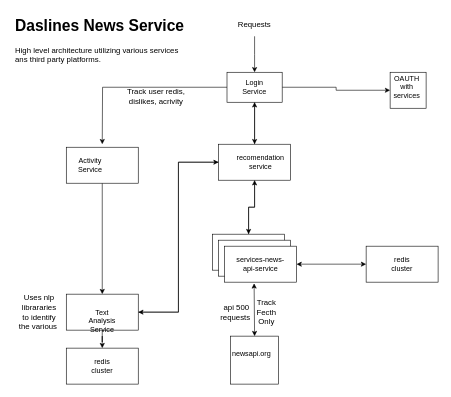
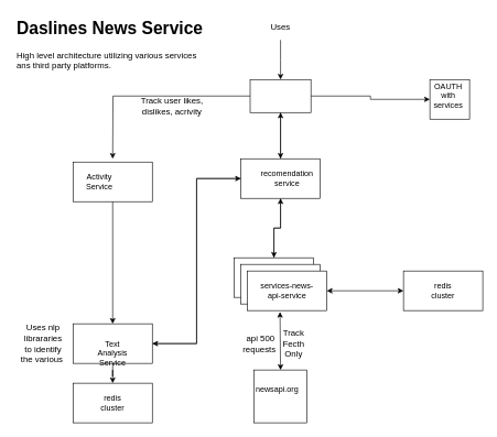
  <mxCell id="0" />
  <mxCell id="1" parent="0" />
  <mxCell id="2" value="" style="whiteSpace=wrap;html=1;aspect=fixed;" vertex="1" parent="1"><mxGeometry x="384" y="560" width="80" height="80" as="geometry" /></mxCell>
  <mxCell id="3" value="" style="rounded=0;whiteSpace=wrap;html=1;" vertex="1" parent="1"><mxGeometry x="610" y="410" width="120" height="60" as="geometry" /></mxCell>
  <mxCell id="4" style="edgeStyle=orthogonalEdgeStyle;rounded=0;orthogonalLoop=1;jettySize=auto;html=1;" edge="1" parent="1" source="5" target="33"><mxGeometry relative="1" as="geometry" /></mxCell>
  <mxCell id="5" value="" style="rounded=0;whiteSpace=wrap;html=1;" vertex="1" parent="1"><mxGeometry x="354" y="390" width="120" height="60" as="geometry" /></mxCell>
  <mxCell id="6" value="" style="rounded=0;whiteSpace=wrap;html=1;" vertex="1" parent="1"><mxGeometry x="364" y="400" width="120" height="60" as="geometry" /></mxCell>
  <mxCell id="7" value="" style="rounded=0;whiteSpace=wrap;html=1;" vertex="1" parent="1"><mxGeometry x="374" y="410" width="120" height="60" as="geometry" /></mxCell>
  <mxCell id="8" value="redis cluster" style="text;html=1;strokeColor=none;fillColor=none;align=center;verticalAlign=middle;whiteSpace=wrap;rounded=0;" vertex="1" parent="1"><mxGeometry x="650" y="430" width="40" height="20" as="geometry" /></mxCell>
  <mxCell id="9" value="newsapi.org" style="text;html=1;strokeColor=none;fillColor=none;align=center;verticalAlign=middle;whiteSpace=wrap;rounded=0;" vertex="1" parent="1"><mxGeometry x="399" y="580" width="40" height="20" as="geometry" /></mxCell>
  <mxCell id="10" value="" style="endArrow=classic;startArrow=classic;html=1;exitX=0.5;exitY=0;exitDx=0;exitDy=0;entryX=0.41;entryY=1.034;entryDx=0;entryDy=0;entryPerimeter=0;" edge="1" parent="1" source="2" target="7"><mxGeometry width="50" height="50" relative="1" as="geometry"><mxPoint x="400" y="370" as="sourcePoint" /><mxPoint x="450" y="320" as="targetPoint" /></mxGeometry></mxCell>
  <mxCell id="11" value="" style="endArrow=classic;startArrow=classic;html=1;entryX=0;entryY=0.5;entryDx=0;entryDy=0;exitX=1;exitY=0.5;exitDx=0;exitDy=0;" edge="1" parent="1" source="7" target="3"><mxGeometry width="50" height="50" relative="1" as="geometry"><mxPoint x="400" y="370" as="sourcePoint" /><mxPoint x="450" y="320" as="targetPoint" /></mxGeometry></mxCell>
  <mxCell id="12" value="services-news-api-service" style="text;html=1;strokeColor=none;fillColor=none;align=center;verticalAlign=middle;whiteSpace=wrap;rounded=0;" vertex="1" parent="1"><mxGeometry x="384" y="430" width="100" height="20" as="geometry" /></mxCell>
  <mxCell id="13" style="edgeStyle=orthogonalEdgeStyle;rounded=0;orthogonalLoop=1;jettySize=auto;html=1;entryX=0;entryY=0.5;entryDx=0;entryDy=0;" edge="1" parent="1" source="17" target="19"><mxGeometry relative="1" as="geometry" /></mxCell>
  <mxCell id="14" value="" style="edgeStyle=orthogonalEdgeStyle;rounded=0;orthogonalLoop=1;jettySize=auto;html=1;" edge="1" parent="1" source="17" target="33"><mxGeometry relative="1" as="geometry" /></mxCell>
  <mxCell id="15" style="edgeStyle=orthogonalEdgeStyle;rounded=0;orthogonalLoop=1;jettySize=auto;html=1;" edge="1" parent="1" source="17"><mxGeometry relative="1" as="geometry"><mxPoint x="170" y="240" as="targetPoint" /></mxGeometry></mxCell>
  <mxCell id="16" style="edgeStyle=orthogonalEdgeStyle;rounded=0;orthogonalLoop=1;jettySize=auto;html=1;fontSize=13;startArrow=classic;startFill=1;endArrow=none;endFill=0;" edge="1" parent="1" source="17"><mxGeometry relative="1" as="geometry"><mxPoint x="424" y="60" as="targetPoint" /></mxGeometry></mxCell>
  <mxCell id="17" value="" style="rounded=0;whiteSpace=wrap;html=1;" vertex="1" parent="1"><mxGeometry x="378" y="120" width="92" height="50" as="geometry" /></mxCell>
- <mxCell id="18" value="Login Service" style="text;html=1;strokeColor=none;fillColor=none;align=center;verticalAlign=middle;whiteSpace=wrap;rounded=0;" vertex="1" parent="1"><mxGeometry x="404" y="135" width="40" height="20" as="geometry" /></mxCell>
  <mxCell id="19" value="" style="whiteSpace=wrap;html=1;aspect=fixed;" vertex="1" parent="1"><mxGeometry x="650" y="120" width="60" height="60" as="geometry" /></mxCell>
  <mxCell id="20" value="OAUTH&lt;br&gt;with services" style="text;html=1;strokeColor=none;fillColor=none;align=center;verticalAlign=middle;whiteSpace=wrap;rounded=0;" vertex="1" parent="1"><mxGeometry x="657.5" y="135" width="40" height="20" as="geometry" /></mxCell>
  <mxCell id="21" style="edgeStyle=orthogonalEdgeStyle;rounded=0;orthogonalLoop=1;jettySize=auto;html=1;entryX=0.5;entryY=0;entryDx=0;entryDy=0;" edge="1" parent="1" source="22" target="26"><mxGeometry relative="1" as="geometry" /></mxCell>
  <mxCell id="22" value="" style="rounded=0;whiteSpace=wrap;html=1;" vertex="1" parent="1"><mxGeometry x="110" y="245" width="120" height="60" as="geometry" /></mxCell>
  <mxCell id="23" value="Activity Service" style="text;html=1;strokeColor=none;fillColor=none;align=center;verticalAlign=middle;whiteSpace=wrap;rounded=0;" vertex="1" parent="1"><mxGeometry x="130" y="265" width="40" height="20" as="geometry" /></mxCell>
  <mxCell id="24" value="" style="edgeStyle=orthogonalEdgeStyle;rounded=0;orthogonalLoop=1;jettySize=auto;html=1;" edge="1" parent="1" source="26" target="28"><mxGeometry relative="1" as="geometry" /></mxCell>
  <mxCell id="25" style="edgeStyle=orthogonalEdgeStyle;rounded=0;orthogonalLoop=1;jettySize=auto;html=1;entryX=0;entryY=0.5;entryDx=0;entryDy=0;" edge="1" parent="1" source="26" target="33"><mxGeometry relative="1" as="geometry" /></mxCell>
  <mxCell id="26" value="" style="rounded=0;whiteSpace=wrap;html=1;" vertex="1" parent="1"><mxGeometry x="110" y="490" width="120" height="60" as="geometry" /></mxCell>
  <mxCell id="27" value="Text Analysis Service" style="text;html=1;strokeColor=none;fillColor=none;align=center;verticalAlign=middle;whiteSpace=wrap;rounded=0;" vertex="1" parent="1"><mxGeometry x="150" y="525" width="40" height="20" as="geometry" /></mxCell>
  <mxCell id="28" value="" style="rounded=0;whiteSpace=wrap;html=1;" vertex="1" parent="1"><mxGeometry x="110" y="580" width="120" height="60" as="geometry" /></mxCell>
  <mxCell id="29" value="redis cluster" style="text;html=1;strokeColor=none;fillColor=none;align=center;verticalAlign=middle;whiteSpace=wrap;rounded=0;" vertex="1" parent="1"><mxGeometry x="150" y="600" width="40" height="20" as="geometry" /></mxCell>
  <mxCell id="30" style="edgeStyle=orthogonalEdgeStyle;rounded=0;orthogonalLoop=1;jettySize=auto;html=1;entryX=1;entryY=0.5;entryDx=0;entryDy=0;" edge="1" parent="1" source="33" target="26"><mxGeometry relative="1" as="geometry" /></mxCell>
  <mxCell id="31" style="edgeStyle=orthogonalEdgeStyle;rounded=0;orthogonalLoop=1;jettySize=auto;html=1;entryX=0.5;entryY=1;entryDx=0;entryDy=0;" edge="1" parent="1" source="33" target="17"><mxGeometry relative="1" as="geometry" /></mxCell>
  <mxCell id="32" style="edgeStyle=orthogonalEdgeStyle;rounded=0;orthogonalLoop=1;jettySize=auto;html=1;entryX=0.5;entryY=0;entryDx=0;entryDy=0;" edge="1" parent="1" source="33" target="5"><mxGeometry relative="1" as="geometry" /></mxCell>
  <mxCell id="33" value="" style="rounded=0;whiteSpace=wrap;html=1;" vertex="1" parent="1"><mxGeometry x="364" y="240" width="120" height="60" as="geometry" /></mxCell>
  <mxCell id="34" value="recomendation&lt;br&gt;service" style="text;html=1;strokeColor=none;fillColor=none;align=center;verticalAlign=middle;whiteSpace=wrap;rounded=0;" vertex="1" parent="1"><mxGeometry x="414" y="260" width="40" height="20" as="geometry" /></mxCell>
  <mxCell id="35" value="Track Fecth Only" style="text;html=1;strokeColor=none;fillColor=none;align=center;verticalAlign=middle;whiteSpace=wrap;rounded=0;fontSize=13;" vertex="1" parent="1"><mxGeometry x="424" y="510" width="40" height="20" as="geometry" /></mxCell>
  <mxCell id="36" value="api 500 requests&amp;nbsp;" style="text;html=1;strokeColor=none;fillColor=none;align=center;verticalAlign=middle;whiteSpace=wrap;rounded=0;fontSize=13;" vertex="1" parent="1"><mxGeometry x="374" y="510" width="40" height="20" as="geometry" /></mxCell>
  <mxCell id="37" style="edgeStyle=orthogonalEdgeStyle;rounded=0;orthogonalLoop=1;jettySize=auto;html=1;exitX=0.5;exitY=1;exitDx=0;exitDy=0;fontSize=13;" edge="1" parent="1" source="36" target="36"><mxGeometry relative="1" as="geometry" /></mxCell>
- <mxCell id="38" value="Requests" style="text;html=1;strokeColor=none;fillColor=none;align=center;verticalAlign=middle;whiteSpace=wrap;rounded=0;fontSize=13;" vertex="1" parent="1"><mxGeometry x="404" y="30" width="40" height="20" as="geometry" /></mxCell>
+ <mxCell id="38" value="Uses" style="text;html=1;strokeColor=none;fillColor=none;align=center;verticalAlign=middle;whiteSpace=wrap;rounded=0;fontSize=13;" vertex="1" parent="1"><mxGeometry x="404" y="30" width="40" height="20" as="geometry" /></mxCell>
  <mxCell id="39" value="&lt;h1&gt;Daslines News Service&lt;/h1&gt;&lt;p&gt;High level architecture utilizing various services ans third party platforms.&lt;/p&gt;" style="text;html=1;strokeColor=none;fillColor=none;spacing=5;spacingTop=-20;whiteSpace=wrap;overflow=hidden;rounded=0;fontSize=13;" vertex="1" parent="1"><mxGeometry x="20" y="20" width="290" height="100" as="geometry" /></mxCell>
- <mxCell id="40" value="Track user redis, dislikes, acrivity" style="text;html=1;strokeColor=none;fillColor=none;align=center;verticalAlign=middle;whiteSpace=wrap;rounded=0;fontSize=13;" vertex="1" parent="1"><mxGeometry x="190" y="150" width="140" height="20" as="geometry" /></mxCell>
+ <mxCell id="40" value="Track user likes, dislikes, acrivity" style="text;html=1;strokeColor=none;fillColor=none;align=center;verticalAlign=middle;whiteSpace=wrap;rounded=0;fontSize=13;" vertex="1" parent="1"><mxGeometry x="190" y="150" width="140" height="20" as="geometry" /></mxCell>
  <mxCell id="41" style="edgeStyle=orthogonalEdgeStyle;rounded=0;orthogonalLoop=1;jettySize=auto;html=1;exitX=0.5;exitY=1;exitDx=0;exitDy=0;startArrow=classic;startFill=1;endArrow=none;endFill=0;fontSize=13;" edge="1" parent="1" source="40" target="40"><mxGeometry relative="1" as="geometry" /></mxCell>
  <mxCell id="42" value="Uses nlp librararies to identify the various&amp;nbsp;" style="text;html=1;strokeColor=none;fillColor=none;align=center;verticalAlign=middle;whiteSpace=wrap;rounded=0;fontSize=13;" vertex="1" parent="1"><mxGeometry x="30" y="510" width="70" height="20" as="geometry" /></mxCell>
